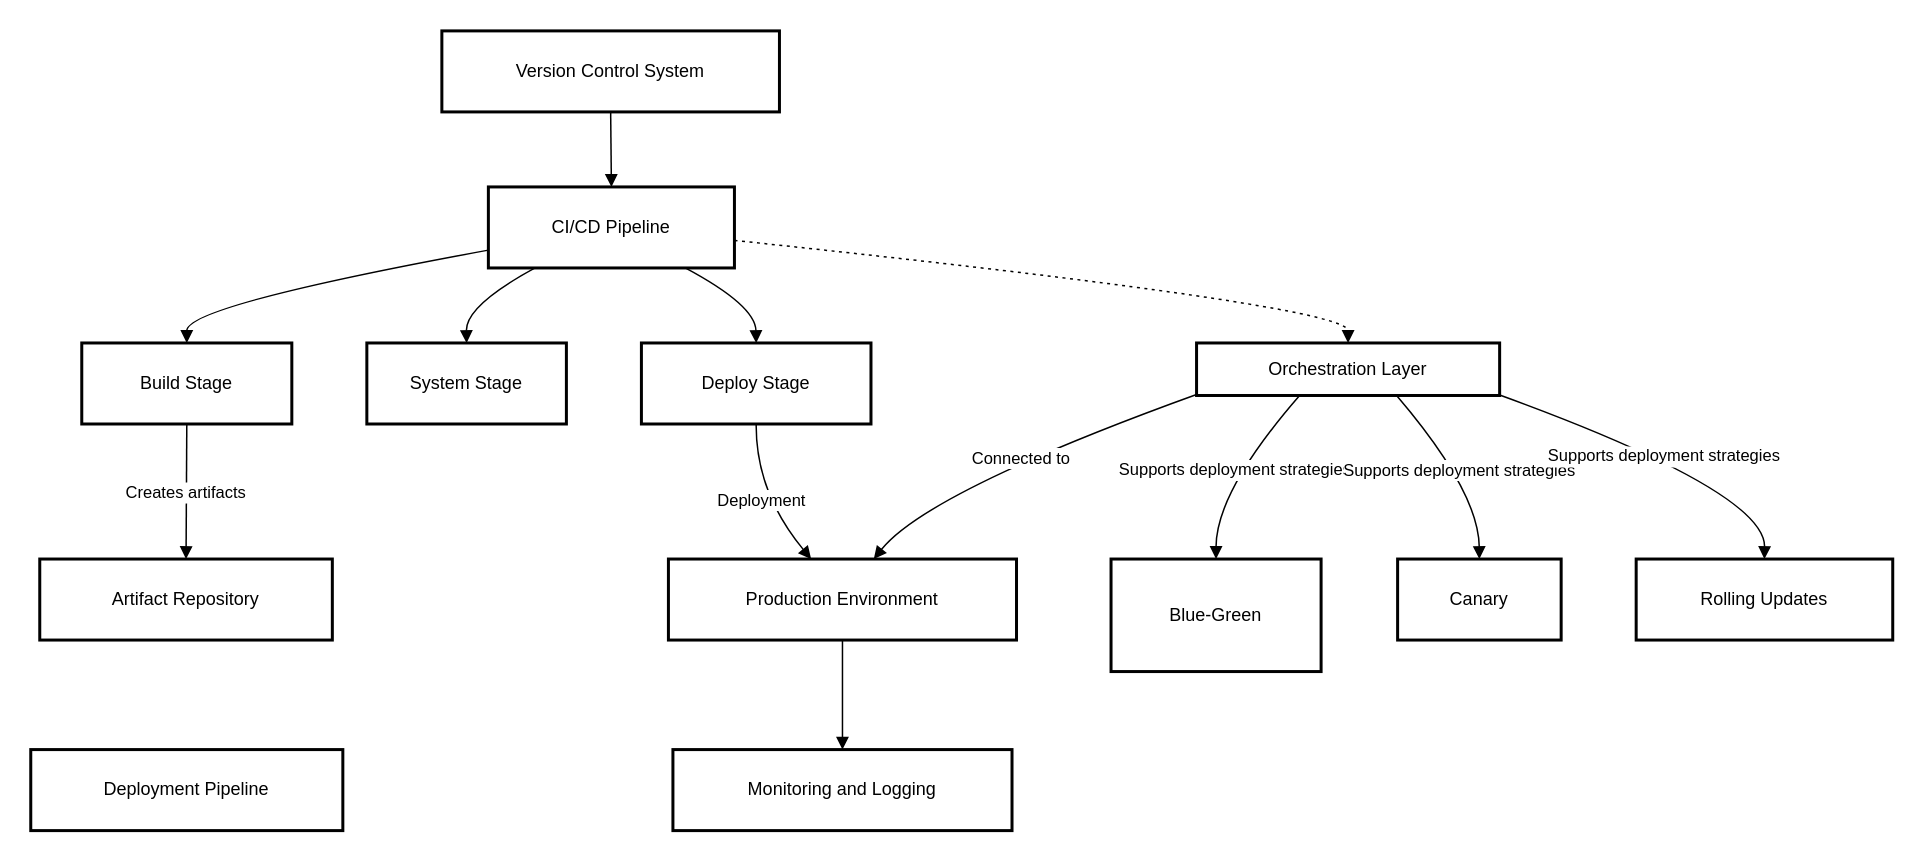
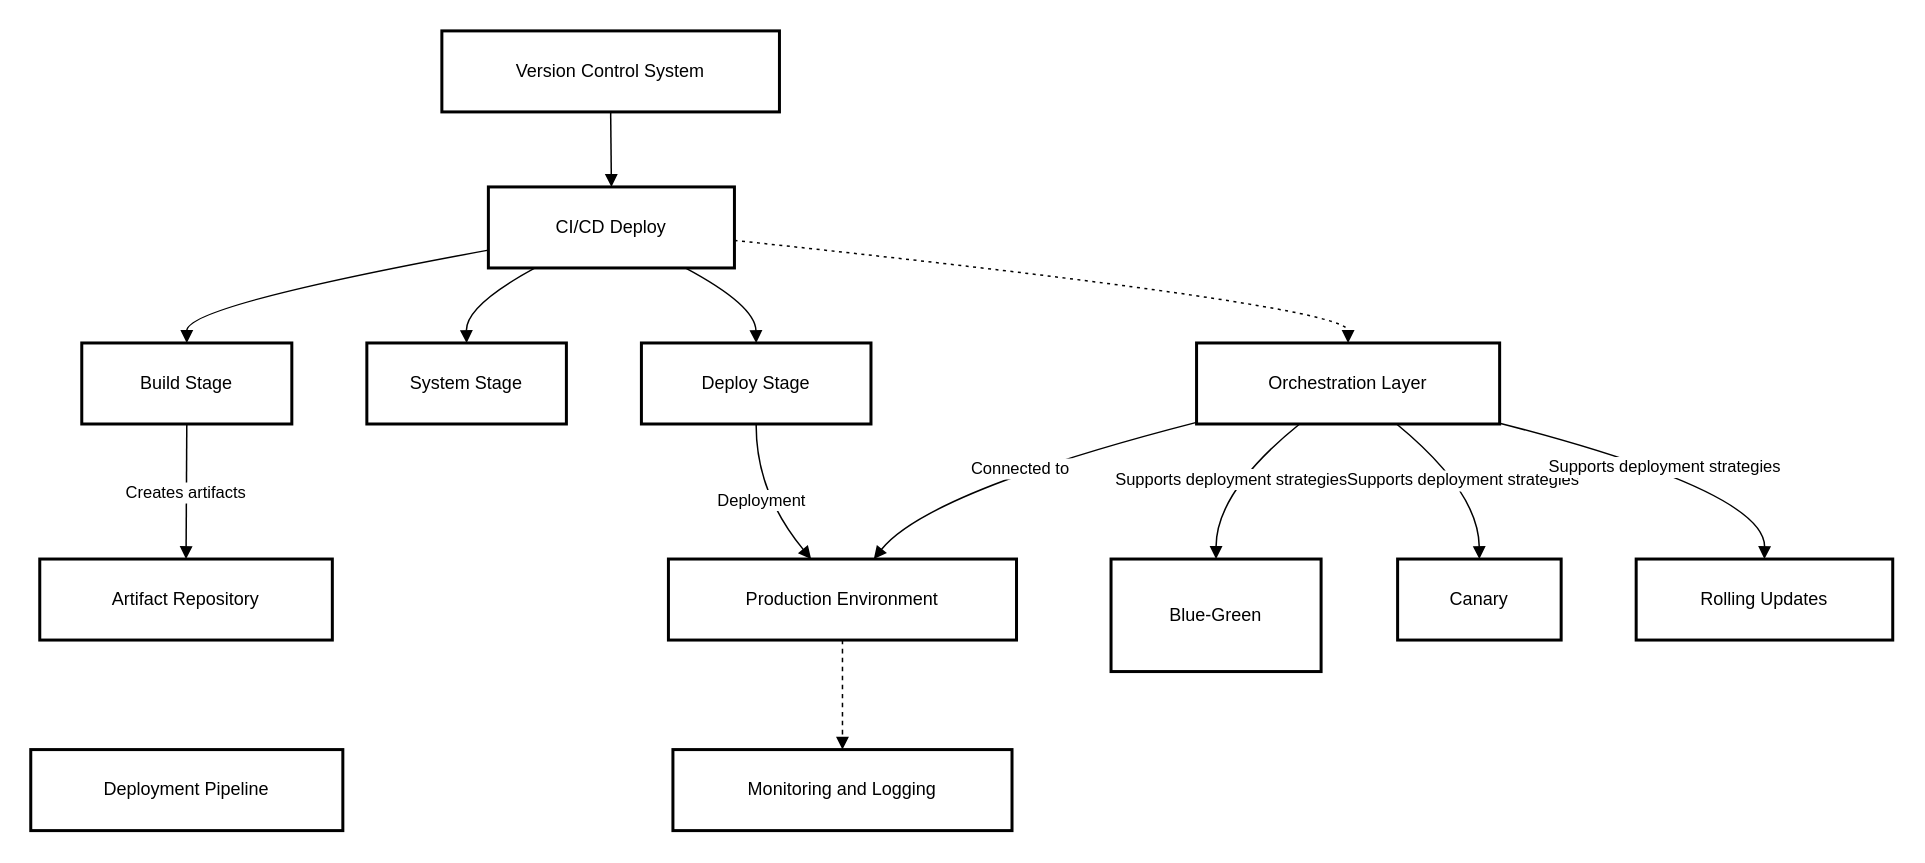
  <mxCell id="0" />
  <mxCell id="1" parent="0" />
  <mxCell id="2" value="Version Control System" style="whiteSpace=wrap;strokeWidth=2;" vertex="1" parent="1"><mxGeometry x="294" y="20" width="225" height="54" as="geometry" /></mxCell>
- <mxCell id="3" value="CI/CD Pipeline" style="whiteSpace=wrap;strokeWidth=2;" vertex="1" parent="1"><mxGeometry x="325" y="124" width="164" height="54" as="geometry" /></mxCell>
+ <mxCell id="3" value="CI/CD Deploy" style="whiteSpace=wrap;strokeWidth=2;" vertex="1" parent="1"><mxGeometry x="325" y="124" width="164" height="54" as="geometry" /></mxCell>
  <mxCell id="4" value="Build Stage" style="whiteSpace=wrap;strokeWidth=2;" vertex="1" parent="1"><mxGeometry x="54" y="228" width="140" height="54" as="geometry" /></mxCell>
  <mxCell id="5" value="System Stage" style="whiteSpace=wrap;strokeWidth=2;" vertex="1" parent="1"><mxGeometry x="244" y="228" width="133" height="54" as="geometry" /></mxCell>
  <mxCell id="6" value="Deploy Stage" style="whiteSpace=wrap;strokeWidth=2;" vertex="1" parent="1"><mxGeometry x="427" y="228" width="153" height="54" as="geometry" /></mxCell>
  <mxCell id="7" value="Production Environment" style="whiteSpace=wrap;strokeWidth=2;" vertex="1" parent="1"><mxGeometry x="445" y="372" width="232" height="54" as="geometry" /></mxCell>
  <mxCell id="8" value="Artifact Repository" style="whiteSpace=wrap;strokeWidth=2;" vertex="1" parent="1"><mxGeometry x="26" y="372" width="195" height="54" as="geometry" /></mxCell>
  <mxCell id="9" value="Deployment Pipeline" style="whiteSpace=wrap;strokeWidth=2;" vertex="1" parent="1"><mxGeometry x="20" y="499" width="208" height="54" as="geometry" /></mxCell>
- <mxCell id="10" value="Orchestration Layer" style="whiteSpace=wrap;strokeWidth=2;" vertex="1" parent="1"><mxGeometry x="797" y="228" width="202" height="35" as="geometry" /></mxCell>
+ <mxCell id="10" value="Orchestration Layer" style="whiteSpace=wrap;strokeWidth=2;" vertex="1" parent="1"><mxGeometry x="797" y="228" width="202" height="54" as="geometry" /></mxCell>
  <mxCell id="11" value="Blue-Green" style="whiteSpace=wrap;strokeWidth=2;" vertex="1" parent="1"><mxGeometry x="740" y="372" width="140" height="75" as="geometry" /></mxCell>
  <mxCell id="12" value="Canary" style="whiteSpace=wrap;strokeWidth=2;" vertex="1" parent="1"><mxGeometry x="931" y="372" width="109" height="54" as="geometry" /></mxCell>
  <mxCell id="13" value="Rolling Updates" style="whiteSpace=wrap;strokeWidth=2;" vertex="1" parent="1"><mxGeometry x="1090" y="372" width="171" height="54" as="geometry" /></mxCell>
  <mxCell id="14" value="Monitoring and Logging" style="whiteSpace=wrap;strokeWidth=2;" vertex="1" parent="1"><mxGeometry x="448" y="499" width="226" height="54" as="geometry" /></mxCell>
  <mxCell id="15" value="" style="curved=1;startArrow=none;endArrow=block;exitX=0.5;exitY=1;entryX=0.5;entryY=0;" edge="1" parent="1" source="2" target="3"><mxGeometry relative="1" as="geometry"><Array as="points" /></mxGeometry></mxCell>
  <mxCell id="16" value="" style="curved=1;startArrow=none;endArrow=block;exitX=0;exitY=0.78;entryX=0.5;entryY=0;" edge="1" parent="1" source="3" target="4"><mxGeometry relative="1" as="geometry"><Array as="points"><mxPoint x="124" y="203" /></Array></mxGeometry></mxCell>
  <mxCell id="17" value="" style="curved=1;startArrow=none;endArrow=block;exitX=0.19;exitY=1;entryX=0.5;entryY=0;" edge="1" parent="1" source="3" target="5"><mxGeometry relative="1" as="geometry"><Array as="points"><mxPoint x="310" y="203" /></Array></mxGeometry></mxCell>
  <mxCell id="18" value="" style="curved=1;startArrow=none;endArrow=block;exitX=0.8;exitY=1;entryX=0.5;entryY=0;" edge="1" parent="1" source="3" target="6"><mxGeometry relative="1" as="geometry"><Array as="points"><mxPoint x="503" y="203" /></Array></mxGeometry></mxCell>
  <mxCell id="19" value="Deployment" style="curved=1;startArrow=none;endArrow=block;exitX=0.5;exitY=1;entryX=0.41;entryY=0;" edge="1" parent="1" source="6" target="7"><mxGeometry relative="1" as="geometry"><Array as="points"><mxPoint x="503" y="327" /></Array></mxGeometry></mxCell>
  <mxCell id="20" value="Creates artifacts" style="curved=1;startArrow=none;endArrow=block;exitX=0.5;exitY=1;entryX=0.5;entryY=0;" edge="1" parent="1" source="4" target="8"><mxGeometry relative="1" as="geometry"><Array as="points" /></mxGeometry></mxCell>
  <mxCell id="21" value="" style="curved=1;dashed=1;dashPattern=2 3;startArrow=none;endArrow=block;exitX=1;exitY=0.66;entryX=0.5;entryY=0;" edge="1" parent="1" source="3" target="10"><mxGeometry relative="1" as="geometry"><Array as="points"><mxPoint x="898" y="203" /></Array></mxGeometry></mxCell>
  <mxCell id="22" value="Connected to" style="curved=1;startArrow=none;endArrow=block;exitX=0;exitY=0.98;entryX=0.59;entryY=0;" edge="1" parent="1" source="10" target="7"><mxGeometry relative="1" as="geometry"><Array as="points"><mxPoint x="618" y="327" /></Array></mxGeometry></mxCell>
  <mxCell id="23" value="Supports deployment strategies" style="curved=1;startArrow=none;endArrow=block;exitX=0.34;exitY=1;entryX=0.5;entryY=0;" edge="1" parent="1" source="10" target="11"><mxGeometry relative="1" as="geometry"><Array as="points"><mxPoint x="810" y="327" /></Array></mxGeometry></mxCell>
  <mxCell id="24" value="Supports deployment strategies" style="curved=1;startArrow=none;endArrow=block;exitX=0.66;exitY=1;entryX=0.5;entryY=0;" edge="1" parent="1" source="10" target="12"><mxGeometry relative="1" as="geometry"><Array as="points"><mxPoint x="985" y="327" /></Array></mxGeometry></mxCell>
  <mxCell id="25" value="Supports deployment strategies" style="curved=1;startArrow=none;endArrow=block;exitX=1;exitY=0.99;entryX=0.5;entryY=0;" edge="1" parent="1" source="10" target="13"><mxGeometry relative="1" as="geometry"><Array as="points"><mxPoint x="1176" y="327" /></Array></mxGeometry></mxCell>
- <mxCell id="26" value="" style="curved=1;startArrow=none;endArrow=block;exitX=0.5;exitY=1;entryX=0.5;entryY=-0.01;" edge="1" parent="1" source="7" target="14"><mxGeometry relative="1" as="geometry"><Array as="points" /></mxGeometry></mxCell>
+ <mxCell id="26" value="" style="curved=1;startArrow=none;endArrow=block;exitX=0.5;exitY=1;entryX=0.5;entryY=-0.01;dashed=1;" edge="1" parent="1" source="7" target="14"><mxGeometry relative="1" as="geometry"><Array as="points" /></mxGeometry></mxCell>
